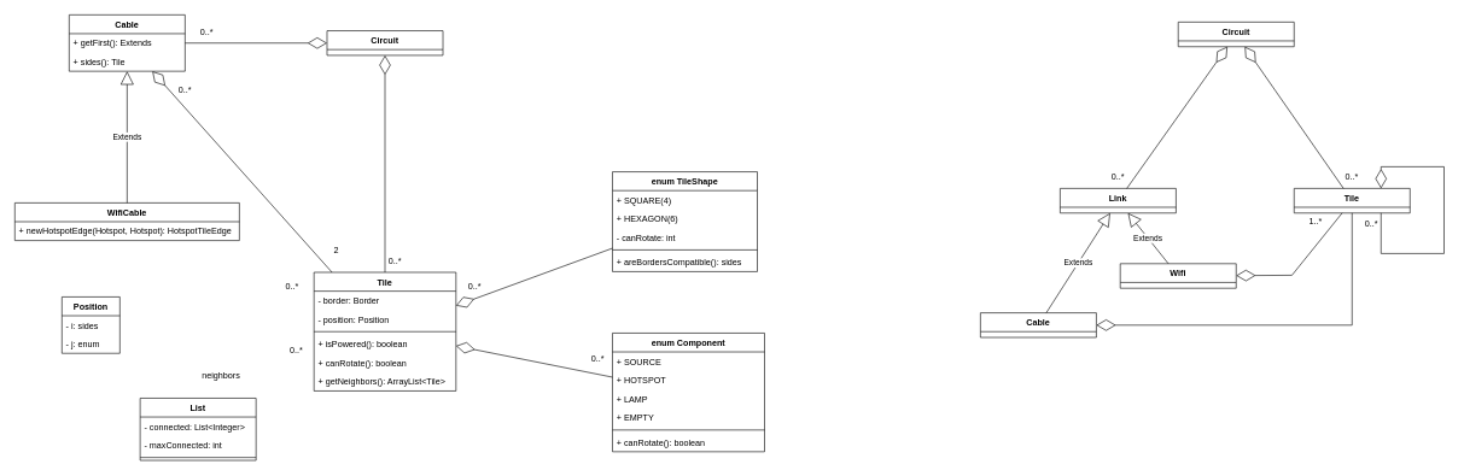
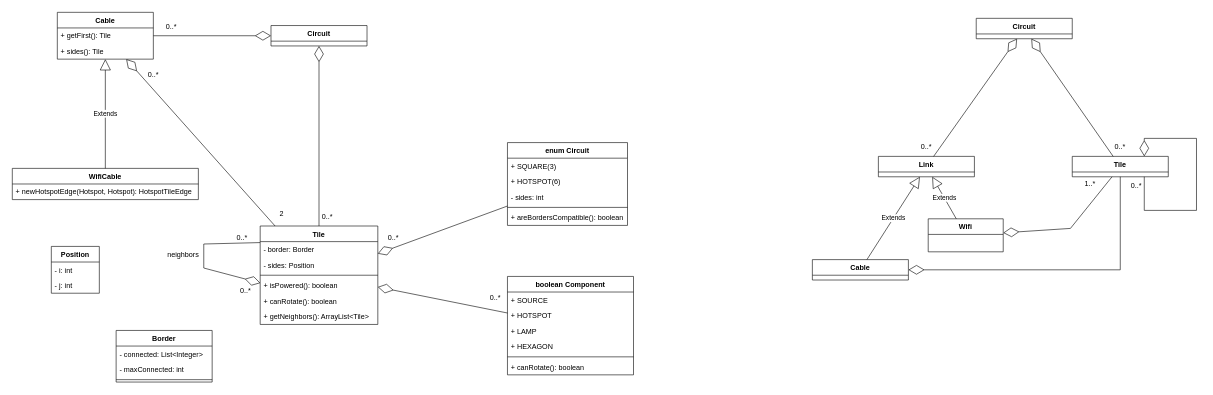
  <mxCell id="0" />
  <mxCell id="1" parent="0" />
  <mxCell id="2" value="WifiCable" style="swimlane;fontStyle=1;align=center;verticalAlign=top;childLayout=stackLayout;horizontal=1;startSize=26;horizontalStack=0;resizeParent=1;resizeParentMax=0;resizeLast=0;collapsible=1;marginBottom=0;fontColor=#000000;" parent="1" vertex="1"><mxGeometry x="20" y="280" width="310" height="52" as="geometry" /></mxCell>
  <mxCell id="3" value="+ newHotspotEdge(Hotspot, Hotspot): HotspotTileEdge" style="text;strokeColor=none;fillColor=none;align=left;verticalAlign=top;spacingLeft=4;spacingRight=4;overflow=hidden;rotatable=0;points=[[0,0.5],[1,0.5]];portConstraint=eastwest;fontColor=#000000;" parent="2" vertex="1"><mxGeometry y="26" width="310" height="26" as="geometry" /></mxCell>
- <mxCell id="4" value="enum Component" style="swimlane;fontStyle=1;align=center;verticalAlign=top;childLayout=stackLayout;horizontal=1;startSize=26;horizontalStack=0;resizeParent=1;resizeParentMax=0;resizeLast=0;collapsible=1;marginBottom=0;" parent="1" vertex="1"><mxGeometry x="845" y="460" width="210" height="164" as="geometry"><mxRectangle x="70" y="40" width="110" height="40" as="alternateBounds" /></mxGeometry></mxCell>
+ <mxCell id="4" value="boolean Component" style="swimlane;fontStyle=1;align=center;verticalAlign=top;childLayout=stackLayout;horizontal=1;startSize=26;horizontalStack=0;resizeParent=1;resizeParentMax=0;resizeLast=0;collapsible=1;marginBottom=0;" parent="1" vertex="1"><mxGeometry x="845" y="460" width="210" height="164" as="geometry"><mxRectangle x="70" y="40" width="110" height="40" as="alternateBounds" /></mxGeometry></mxCell>
  <mxCell id="5" value="+ SOURCE" style="text;strokeColor=none;fillColor=none;align=left;verticalAlign=top;spacingLeft=4;spacingRight=4;overflow=hidden;rotatable=0;points=[[0,0.5],[1,0.5]];portConstraint=eastwest;fontStyle=0" parent="4" vertex="1"><mxGeometry y="26" width="210" height="26" as="geometry" /></mxCell>
  <mxCell id="6" value="+ HOTSPOT" style="text;strokeColor=none;fillColor=none;align=left;verticalAlign=top;spacingLeft=4;spacingRight=4;overflow=hidden;rotatable=0;points=[[0,0.5],[1,0.5]];portConstraint=eastwest;fontStyle=0" parent="4" vertex="1"><mxGeometry y="52" width="210" height="26" as="geometry" /></mxCell>
  <mxCell id="7" value="+ LAMP" style="text;strokeColor=none;fillColor=none;align=left;verticalAlign=top;spacingLeft=4;spacingRight=4;overflow=hidden;rotatable=0;points=[[0,0.5],[1,0.5]];portConstraint=eastwest;fontStyle=0" parent="4" vertex="1"><mxGeometry y="78" width="210" height="26" as="geometry" /></mxCell>
- <mxCell id="8" value="+ EMPTY" style="text;strokeColor=none;fillColor=none;align=left;verticalAlign=top;spacingLeft=4;spacingRight=4;overflow=hidden;rotatable=0;points=[[0,0.5],[1,0.5]];portConstraint=eastwest;fontStyle=0" parent="4" vertex="1"><mxGeometry y="104" width="210" height="26" as="geometry" /></mxCell>
+ <mxCell id="8" value="+ HEXAGON" style="text;strokeColor=none;fillColor=none;align=left;verticalAlign=top;spacingLeft=4;spacingRight=4;overflow=hidden;rotatable=0;points=[[0,0.5],[1,0.5]];portConstraint=eastwest;fontStyle=0" parent="4" vertex="1"><mxGeometry y="104" width="210" height="26" as="geometry" /></mxCell>
  <mxCell id="9" value="" style="line;strokeWidth=1;fillColor=none;align=left;verticalAlign=middle;spacingTop=-1;spacingLeft=3;spacingRight=3;rotatable=0;labelPosition=right;points=[];portConstraint=eastwest;strokeColor=inherit;" parent="4" vertex="1"><mxGeometry y="130" width="210" height="8" as="geometry" /></mxCell>
  <mxCell id="10" value="+ canRotate(): boolean" style="text;strokeColor=none;fillColor=none;align=left;verticalAlign=top;spacingLeft=4;spacingRight=4;overflow=hidden;rotatable=0;points=[[0,0.5],[1,0.5]];portConstraint=eastwest;" parent="4" vertex="1"><mxGeometry y="138" width="210" height="26" as="geometry" /></mxCell>
  <mxCell id="11" value="Tile" style="swimlane;fontStyle=1;align=center;verticalAlign=top;childLayout=stackLayout;horizontal=1;startSize=26;horizontalStack=0;resizeParent=1;resizeParentMax=0;resizeLast=0;collapsible=1;marginBottom=0;" parent="1" vertex="1"><mxGeometry x="433" y="376" width="196" height="164" as="geometry" /></mxCell>
  <mxCell id="12" value="- border: Border" style="text;strokeColor=none;fillColor=none;align=left;verticalAlign=top;spacingLeft=4;spacingRight=4;overflow=hidden;rotatable=0;points=[[0,0.5],[1,0.5]];portConstraint=eastwest;" parent="11" vertex="1"><mxGeometry y="26" width="196" height="26" as="geometry" /></mxCell>
- <mxCell id="13" value="- position: Position" style="text;strokeColor=none;fillColor=none;align=left;verticalAlign=top;spacingLeft=4;spacingRight=4;overflow=hidden;rotatable=0;points=[[0,0.5],[1,0.5]];portConstraint=eastwest;" parent="11" vertex="1"><mxGeometry y="52" width="196" height="26" as="geometry" /></mxCell>
+ <mxCell id="13" value="- sides: Position" style="text;strokeColor=none;fillColor=none;align=left;verticalAlign=top;spacingLeft=4;spacingRight=4;overflow=hidden;rotatable=0;points=[[0,0.5],[1,0.5]];portConstraint=eastwest;" parent="11" vertex="1"><mxGeometry y="52" width="196" height="26" as="geometry" /></mxCell>
  <mxCell id="14" value="" style="line;strokeWidth=1;fillColor=none;align=left;verticalAlign=middle;spacingTop=-1;spacingLeft=3;spacingRight=3;rotatable=0;labelPosition=right;points=[];portConstraint=eastwest;strokeColor=inherit;" parent="11" vertex="1"><mxGeometry y="78" width="196" height="8" as="geometry" /></mxCell>
  <mxCell id="15" value="+ isPowered(): boolean" style="text;strokeColor=none;fillColor=none;align=left;verticalAlign=top;spacingLeft=4;spacingRight=4;overflow=hidden;rotatable=0;points=[[0,0.5],[1,0.5]];portConstraint=eastwest;" parent="11" vertex="1"><mxGeometry y="86" width="196" height="26" as="geometry" /></mxCell>
  <mxCell id="16" value="+ canRotate(): boolean" style="text;strokeColor=none;fillColor=none;align=left;verticalAlign=top;spacingLeft=4;spacingRight=4;overflow=hidden;rotatable=0;points=[[0,0.5],[1,0.5]];portConstraint=eastwest;" parent="11" vertex="1"><mxGeometry y="112" width="196" height="26" as="geometry" /></mxCell>
+ <mxCell id="17" value="" style="endArrow=diamondThin;endFill=0;endSize=24;html=1;rounded=0;exitX=-0.001;exitY=0.062;exitDx=0;exitDy=0;exitPerimeter=0;entryX=0.002;entryY=0.346;entryDx=0;entryDy=0;entryPerimeter=0;" parent="11" source="12" target="15" edge="1"><mxGeometry width="160" relative="1" as="geometry"><mxPoint x="10" y="15" as="sourcePoint" /><mxPoint x="-54" y="110" as="targetPoint" /><Array as="points"><mxPoint x="-94" y="30" /><mxPoint x="-94" y="70" /></Array></mxGeometry></mxCell>
  <mxCell id="18" value="+ getNeighbors(): ArrayList&lt;Tile&gt;" style="text;strokeColor=none;fillColor=none;align=left;verticalAlign=top;spacingLeft=4;spacingRight=4;overflow=hidden;rotatable=0;points=[[0,0.5],[1,0.5]];portConstraint=eastwest;fontStyle=0" parent="11" vertex="1"><mxGeometry y="138" width="196" height="26" as="geometry" /></mxCell>
  <mxCell id="19" value="Cable" style="swimlane;fontStyle=1;align=center;verticalAlign=top;childLayout=stackLayout;horizontal=1;startSize=26;horizontalStack=0;resizeParent=1;resizeParentMax=0;resizeLast=0;collapsible=1;marginBottom=0;" parent="1" vertex="1"><mxGeometry x="95" y="20" width="160" height="78" as="geometry" /></mxCell>
- <mxCell id="20" value="+ getFirst(): Extends" style="text;strokeColor=none;fillColor=none;align=left;verticalAlign=top;spacingLeft=4;spacingRight=4;overflow=hidden;rotatable=0;points=[[0,0.5],[1,0.5]];portConstraint=eastwest;fontStyle=0" parent="19" vertex="1"><mxGeometry y="26" width="160" height="26" as="geometry" /></mxCell>
+ <mxCell id="20" value="+ getFirst(): Tile" style="text;strokeColor=none;fillColor=none;align=left;verticalAlign=top;spacingLeft=4;spacingRight=4;overflow=hidden;rotatable=0;points=[[0,0.5],[1,0.5]];portConstraint=eastwest;fontStyle=0" parent="19" vertex="1"><mxGeometry y="26" width="160" height="26" as="geometry" /></mxCell>
  <mxCell id="21" value="+ sides(): Tile" style="text;strokeColor=none;fillColor=none;align=left;verticalAlign=top;spacingLeft=4;spacingRight=4;overflow=hidden;rotatable=0;points=[[0,0.5],[1,0.5]];portConstraint=eastwest;fontStyle=0" parent="19" vertex="1"><mxGeometry y="52" width="160" height="26" as="geometry" /></mxCell>
  <mxCell id="22" value="Extends" style="endArrow=block;endSize=16;endFill=0;html=1;rounded=0;" parent="1" source="2" target="19" edge="1"><mxGeometry width="160" relative="1" as="geometry"><mxPoint x="205" y="-170" as="sourcePoint" /><mxPoint x="181" y="-236" as="targetPoint" /></mxGeometry></mxCell>
  <mxCell id="23" value="Circuit" style="swimlane;fontStyle=1;align=center;verticalAlign=top;childLayout=stackLayout;horizontal=1;startSize=26;horizontalStack=0;resizeParent=1;resizeParentMax=0;resizeLast=0;collapsible=1;marginBottom=0;fontColor=#000000;" parent="1" vertex="1"><mxGeometry x="451" y="42" width="160" height="34" as="geometry" /></mxCell>
  <mxCell id="24" value="Position" style="swimlane;fontStyle=1;align=center;verticalAlign=top;childLayout=stackLayout;horizontal=1;startSize=26;horizontalStack=0;resizeParent=1;resizeParentMax=0;resizeLast=0;collapsible=1;marginBottom=0;" parent="1" vertex="1"><mxGeometry x="85" y="410" width="80" height="78" as="geometry" /></mxCell>
- <mxCell id="25" value="- i: sides" style="text;strokeColor=none;fillColor=none;align=left;verticalAlign=top;spacingLeft=4;spacingRight=4;overflow=hidden;rotatable=0;points=[[0,0.5],[1,0.5]];portConstraint=eastwest;" parent="24" vertex="1"><mxGeometry y="26" width="80" height="26" as="geometry" /></mxCell>
- <mxCell id="26" value="- j: enum" style="text;strokeColor=none;fillColor=none;align=left;verticalAlign=top;spacingLeft=4;spacingRight=4;overflow=hidden;rotatable=0;points=[[0,0.5],[1,0.5]];portConstraint=eastwest;" parent="24" vertex="1"><mxGeometry y="52" width="80" height="26" as="geometry" /></mxCell>
- <mxCell id="27" value="enum TileShape" style="swimlane;fontStyle=1;align=center;verticalAlign=top;childLayout=stackLayout;horizontal=1;startSize=26;horizontalStack=0;resizeParent=1;resizeParentMax=0;resizeLast=0;collapsible=1;marginBottom=0;" parent="1" vertex="1"><mxGeometry x="845" y="237" width="200" height="138" as="geometry" /></mxCell>
- <mxCell id="28" value="+ SQUARE(4)" style="text;strokeColor=none;fillColor=none;align=left;verticalAlign=top;spacingLeft=4;spacingRight=4;overflow=hidden;rotatable=0;points=[[0,0.5],[1,0.5]];portConstraint=eastwest;" parent="27" vertex="1"><mxGeometry y="26" width="200" height="26" as="geometry" /></mxCell>
- <mxCell id="29" value="+ HEXAGON(6)" style="text;strokeColor=none;fillColor=none;align=left;verticalAlign=top;spacingLeft=4;spacingRight=4;overflow=hidden;rotatable=0;points=[[0,0.5],[1,0.5]];portConstraint=eastwest;" parent="27" vertex="1"><mxGeometry y="52" width="200" height="26" as="geometry" /></mxCell>
- <mxCell id="30" value="- canRotate: int" style="text;strokeColor=none;fillColor=none;align=left;verticalAlign=top;spacingLeft=4;spacingRight=4;overflow=hidden;rotatable=0;points=[[0,0.5],[1,0.5]];portConstraint=eastwest;" parent="27" vertex="1"><mxGeometry y="78" width="200" height="26" as="geometry" /></mxCell>
+ <mxCell id="25" value="- i: int" style="text;strokeColor=none;fillColor=none;align=left;verticalAlign=top;spacingLeft=4;spacingRight=4;overflow=hidden;rotatable=0;points=[[0,0.5],[1,0.5]];portConstraint=eastwest;" parent="24" vertex="1"><mxGeometry y="26" width="80" height="26" as="geometry" /></mxCell>
+ <mxCell id="26" value="- j: int" style="text;strokeColor=none;fillColor=none;align=left;verticalAlign=top;spacingLeft=4;spacingRight=4;overflow=hidden;rotatable=0;points=[[0,0.5],[1,0.5]];portConstraint=eastwest;" parent="24" vertex="1"><mxGeometry y="52" width="80" height="26" as="geometry" /></mxCell>
+ <mxCell id="27" value="enum Circuit" style="swimlane;fontStyle=1;align=center;verticalAlign=top;childLayout=stackLayout;horizontal=1;startSize=26;horizontalStack=0;resizeParent=1;resizeParentMax=0;resizeLast=0;collapsible=1;marginBottom=0;" parent="1" vertex="1"><mxGeometry x="845" y="237" width="200" height="138" as="geometry" /></mxCell>
+ <mxCell id="28" value="+ SQUARE(3)" style="text;strokeColor=none;fillColor=none;align=left;verticalAlign=top;spacingLeft=4;spacingRight=4;overflow=hidden;rotatable=0;points=[[0,0.5],[1,0.5]];portConstraint=eastwest;" parent="27" vertex="1"><mxGeometry y="26" width="200" height="26" as="geometry" /></mxCell>
+ <mxCell id="29" value="+ HOTSPOT(6)" style="text;strokeColor=none;fillColor=none;align=left;verticalAlign=top;spacingLeft=4;spacingRight=4;overflow=hidden;rotatable=0;points=[[0,0.5],[1,0.5]];portConstraint=eastwest;" parent="27" vertex="1"><mxGeometry y="52" width="200" height="26" as="geometry" /></mxCell>
+ <mxCell id="30" value="- sides: int" style="text;strokeColor=none;fillColor=none;align=left;verticalAlign=top;spacingLeft=4;spacingRight=4;overflow=hidden;rotatable=0;points=[[0,0.5],[1,0.5]];portConstraint=eastwest;" parent="27" vertex="1"><mxGeometry y="78" width="200" height="26" as="geometry" /></mxCell>
  <mxCell id="31" value="" style="line;strokeWidth=1;fillColor=none;align=left;verticalAlign=middle;spacingTop=-1;spacingLeft=3;spacingRight=3;rotatable=0;labelPosition=right;points=[];portConstraint=eastwest;strokeColor=inherit;" parent="27" vertex="1"><mxGeometry y="104" width="200" height="8" as="geometry" /></mxCell>
- <mxCell id="32" value="+ areBordersCompatible(): sides" style="text;strokeColor=none;fillColor=none;align=left;verticalAlign=top;spacingLeft=4;spacingRight=4;overflow=hidden;rotatable=0;points=[[0,0.5],[1,0.5]];portConstraint=eastwest;" parent="27" vertex="1"><mxGeometry y="112" width="200" height="26" as="geometry" /></mxCell>
+ <mxCell id="32" value="+ areBordersCompatible(): boolean" style="text;strokeColor=none;fillColor=none;align=left;verticalAlign=top;spacingLeft=4;spacingRight=4;overflow=hidden;rotatable=0;points=[[0,0.5],[1,0.5]];portConstraint=eastwest;" parent="27" vertex="1"><mxGeometry y="112" width="200" height="26" as="geometry" /></mxCell>
  <mxCell id="33" value="" style="endArrow=diamondThin;endFill=0;endSize=24;html=1;rounded=0;" parent="1" source="11" target="23" edge="1"><mxGeometry width="160" relative="1" as="geometry"><mxPoint x="325" y="190" as="sourcePoint" /><mxPoint x="485" y="190" as="targetPoint" /></mxGeometry></mxCell>
  <mxCell id="34" value="0..*" style="text;html=1;strokeColor=none;fillColor=none;align=center;verticalAlign=middle;whiteSpace=wrap;rounded=0;" parent="1" vertex="1"><mxGeometry x="515" y="346" width="60" height="30" as="geometry" /></mxCell>
  <mxCell id="35" value="" style="endArrow=diamondThin;endFill=0;endSize=24;html=1;rounded=0;" parent="1" source="19" target="23" edge="1"><mxGeometry width="160" relative="1" as="geometry"><mxPoint x="606" y="390" as="sourcePoint" /><mxPoint x="643" y="84" as="targetPoint" /></mxGeometry></mxCell>
  <mxCell id="36" value="0..*" style="text;html=1;strokeColor=none;fillColor=none;align=center;verticalAlign=middle;whiteSpace=wrap;rounded=0;" parent="1" vertex="1"><mxGeometry x="255" y="30" width="60" height="30" as="geometry" /></mxCell>
  <mxCell id="37" value="" style="endArrow=diamondThin;endFill=0;endSize=24;html=1;rounded=0;" parent="1" source="4" target="11" edge="1"><mxGeometry width="160" relative="1" as="geometry"><mxPoint x="559" y="360" as="sourcePoint" /><mxPoint x="640" y="84" as="targetPoint" /></mxGeometry></mxCell>
  <mxCell id="38" value="" style="endArrow=diamondThin;endFill=0;endSize=24;html=1;rounded=0;" parent="1" source="27" target="11" edge="1"><mxGeometry width="160" relative="1" as="geometry"><mxPoint x="301" y="330" as="sourcePoint" /><mxPoint x="437" y="388" as="targetPoint" /></mxGeometry></mxCell>
  <mxCell id="39" value="0..*" style="text;html=1;strokeColor=none;fillColor=none;align=center;verticalAlign=middle;whiteSpace=wrap;rounded=0;" parent="1" vertex="1"><mxGeometry x="625" y="380" width="60" height="30" as="geometry" /></mxCell>
  <mxCell id="40" value="" style="endArrow=diamondThin;endFill=0;endSize=24;html=1;rounded=0;" parent="1" source="11" target="19" edge="1"><mxGeometry width="160" relative="1" as="geometry"><mxPoint x="225" y="210" as="sourcePoint" /><mxPoint x="415" y="250" as="targetPoint" /></mxGeometry></mxCell>
  <mxCell id="41" value="0..*" style="text;html=1;strokeColor=none;fillColor=none;align=center;verticalAlign=middle;whiteSpace=wrap;rounded=0;" parent="1" vertex="1"><mxGeometry x="225" y="110" width="60" height="30" as="geometry" /></mxCell>
- <mxCell id="42" value="2" style="text;html=1;strokeColor=none;fillColor=none;align=center;verticalAlign=middle;whiteSpace=wrap;rounded=0;" parent="1" vertex="1"><mxGeometry x="434" y="330" width="60" height="30" as="geometry" /></mxCell>
+ <mxCell id="42" value="2" style="text;html=1;strokeColor=none;fillColor=none;align=center;verticalAlign=middle;whiteSpace=wrap;rounded=0;" parent="1" vertex="1"><mxGeometry x="439" y="340" width="60" height="30" as="geometry" /></mxCell>
  <mxCell id="43" value="0..*" style="text;html=1;strokeColor=none;fillColor=none;align=center;verticalAlign=middle;whiteSpace=wrap;rounded=0;" parent="1" vertex="1"><mxGeometry x="373" y="380" width="60" height="30" as="geometry" /></mxCell>
  <mxCell id="44" value="0..*" style="text;html=1;strokeColor=none;fillColor=none;align=center;verticalAlign=middle;whiteSpace=wrap;rounded=0;" parent="1" vertex="1"><mxGeometry x="379" y="470" width="60" height="28" as="geometry" /></mxCell>
- <mxCell id="45" value="neighbors" style="text;html=1;strokeColor=none;fillColor=none;align=center;verticalAlign=middle;whiteSpace=wrap;rounded=0;" parent="1" vertex="1"><mxGeometry x="275" y="505" width="60" height="28" as="geometry" /></mxCell>
+ <mxCell id="45" value="neighbors" style="text;html=1;strokeColor=none;fillColor=none;align=center;verticalAlign=middle;whiteSpace=wrap;rounded=0;" parent="1" vertex="1"><mxGeometry x="275" y="410" width="60" height="28" as="geometry" /></mxCell>
  <mxCell id="46" value="0..*" style="text;html=1;strokeColor=none;fillColor=none;align=center;verticalAlign=middle;whiteSpace=wrap;rounded=0;" parent="1" vertex="1"><mxGeometry x="795" y="480" width="60" height="30" as="geometry" /></mxCell>
- <mxCell id="47" value="List" style="swimlane;fontStyle=1;align=center;verticalAlign=top;childLayout=stackLayout;horizontal=1;startSize=26;horizontalStack=0;resizeParent=1;resizeParentMax=0;resizeLast=0;collapsible=1;marginBottom=0;" parent="1" vertex="1"><mxGeometry x="193" y="550" width="160" height="86" as="geometry" /></mxCell>
+ <mxCell id="47" value="Border" style="swimlane;fontStyle=1;align=center;verticalAlign=top;childLayout=stackLayout;horizontal=1;startSize=26;horizontalStack=0;resizeParent=1;resizeParentMax=0;resizeLast=0;collapsible=1;marginBottom=0;" parent="1" vertex="1"><mxGeometry x="193" y="550" width="160" height="86" as="geometry" /></mxCell>
  <mxCell id="48" value="- connected: List&lt;Integer&gt;" style="text;strokeColor=none;fillColor=none;align=left;verticalAlign=top;spacingLeft=4;spacingRight=4;overflow=hidden;rotatable=0;points=[[0,0.5],[1,0.5]];portConstraint=eastwest;" parent="47" vertex="1"><mxGeometry y="26" width="160" height="26" as="geometry" /></mxCell>
  <mxCell id="49" value="- maxConnected: int" style="text;strokeColor=none;fillColor=none;align=left;verticalAlign=top;spacingLeft=4;spacingRight=4;overflow=hidden;rotatable=0;points=[[0,0.5],[1,0.5]];portConstraint=eastwest;" parent="47" vertex="1"><mxGeometry y="52" width="160" height="26" as="geometry" /></mxCell>
  <mxCell id="50" value="" style="line;strokeWidth=1;fillColor=none;align=left;verticalAlign=middle;spacingTop=-1;spacingLeft=3;spacingRight=3;rotatable=0;labelPosition=right;points=[];portConstraint=eastwest;strokeColor=inherit;" parent="47" vertex="1"><mxGeometry y="78" width="160" height="8" as="geometry" /></mxCell>
  <mxCell id="51" value="Circuit" style="swimlane;fontStyle=1;align=center;verticalAlign=top;childLayout=stackLayout;horizontal=1;startSize=26;horizontalStack=0;resizeParent=1;resizeParentMax=0;resizeLast=0;collapsible=1;marginBottom=0;fontColor=#000000;" vertex="1" parent="1"><mxGeometry x="1626" y="30" width="160" height="34" as="geometry" /></mxCell>
  <mxCell id="52" value="Link" style="swimlane;fontStyle=1;align=center;verticalAlign=top;childLayout=stackLayout;horizontal=1;startSize=26;horizontalStack=0;resizeParent=1;resizeParentMax=0;resizeLast=0;collapsible=1;marginBottom=0;fontColor=#000000;" vertex="1" parent="1"><mxGeometry x="1463" y="260" width="160" height="34" as="geometry" /></mxCell>
  <mxCell id="53" value="Tile" style="swimlane;fontStyle=1;align=center;verticalAlign=top;childLayout=stackLayout;horizontal=1;startSize=26;horizontalStack=0;resizeParent=1;resizeParentMax=0;resizeLast=0;collapsible=1;marginBottom=0;fontColor=#000000;" vertex="1" parent="1"><mxGeometry x="1786" y="260" width="160" height="34" as="geometry" /></mxCell>
  <mxCell id="54" value="0..*" style="text;html=1;strokeColor=none;fillColor=none;align=center;verticalAlign=middle;whiteSpace=wrap;rounded=0;" vertex="1" parent="1"><mxGeometry x="1513" y="230" width="60" height="30" as="geometry" /></mxCell>
  <mxCell id="55" value="" style="endArrow=diamondThin;endFill=0;endSize=24;html=1;rounded=0;" edge="1" parent="1"><mxGeometry width="160" relative="1" as="geometry"><mxPoint x="1555.048" y="260" as="sourcePoint" /><mxPoint x="1693.952" y="64" as="targetPoint" /></mxGeometry></mxCell>
  <mxCell id="56" value="" style="endArrow=diamondThin;endFill=0;endSize=24;html=1;rounded=0;" edge="1" parent="1" source="53" target="51"><mxGeometry width="160" relative="1" as="geometry"><mxPoint x="1565.048" y="270" as="sourcePoint" /><mxPoint x="1703.952" y="74" as="targetPoint" /></mxGeometry></mxCell>
  <mxCell id="57" value="0..*" style="text;html=1;strokeColor=none;fillColor=none;align=center;verticalAlign=middle;whiteSpace=wrap;rounded=0;" vertex="1" parent="1"><mxGeometry x="1836" y="230" width="60" height="30" as="geometry" /></mxCell>
  <mxCell id="58" value="1..*" style="text;html=1;strokeColor=none;fillColor=none;align=center;verticalAlign=middle;whiteSpace=wrap;rounded=0;" vertex="1" parent="1"><mxGeometry x="1786" y="291" width="60" height="30" as="geometry" /></mxCell>
  <mxCell id="59" value="" style="endArrow=diamondThin;endFill=0;endSize=24;html=1;rounded=0;entryX=0.75;entryY=0;entryDx=0;entryDy=0;exitX=0.75;exitY=1;exitDx=0;exitDy=0;" edge="1" parent="1" source="53" target="53"><mxGeometry width="160" relative="1" as="geometry"><mxPoint x="2033" y="420" as="sourcePoint" /><mxPoint x="2013" y="90" as="targetPoint" /><Array as="points"><mxPoint x="1906" y="350" /><mxPoint x="1993" y="350" /><mxPoint x="1993" y="230" /><mxPoint x="1906" y="230" /></Array></mxGeometry></mxCell>
  <mxCell id="60" value="0..*" style="text;html=1;strokeColor=none;fillColor=none;align=center;verticalAlign=middle;whiteSpace=wrap;rounded=0;" vertex="1" parent="1"><mxGeometry x="1863" y="294" width="60" height="30" as="geometry" /></mxCell>
  <mxCell id="61" value="Cable" style="swimlane;fontStyle=1;align=center;verticalAlign=top;childLayout=stackLayout;horizontal=1;startSize=26;horizontalStack=0;resizeParent=1;resizeParentMax=0;resizeLast=0;collapsible=1;marginBottom=0;fontColor=#000000;" vertex="1" parent="1"><mxGeometry x="1353" y="432" width="160" height="34" as="geometry" /></mxCell>
- <mxCell id="62" value="Wifi" style="swimlane;fontStyle=1;align=center;verticalAlign=top;childLayout=stackLayout;horizontal=1;startSize=26;horizontalStack=0;resizeParent=1;resizeParentMax=0;resizeLast=0;collapsible=1;marginBottom=0;fontColor=#000000;" vertex="1" parent="1"><mxGeometry x="1546" y="364" width="160" height="34" as="geometry" /></mxCell>
+ <mxCell id="62" value="Wifi" style="swimlane;fontStyle=1;align=center;verticalAlign=top;childLayout=stackLayout;horizontal=1;startSize=26;horizontalStack=0;resizeParent=1;resizeParentMax=0;resizeLast=0;collapsible=1;marginBottom=0;fontColor=#000000;" vertex="1" parent="1"><mxGeometry x="1546" y="364" width="125" height="55" as="geometry" /></mxCell>
  <mxCell id="63" value="Extends" style="endArrow=block;endSize=16;endFill=0;html=1;rounded=0;" edge="1" parent="1" source="61" target="52"><mxGeometry width="160" relative="1" as="geometry"><mxPoint x="1253" y="438" as="sourcePoint" /><mxPoint x="1253" y="256" as="targetPoint" /></mxGeometry></mxCell>
  <mxCell id="64" value="Extends" style="endArrow=block;endSize=16;endFill=0;html=1;rounded=0;" edge="1" parent="1" source="62" target="52"><mxGeometry width="160" relative="1" as="geometry"><mxPoint x="1743" y="528" as="sourcePoint" /><mxPoint x="1743" y="346" as="targetPoint" /></mxGeometry></mxCell>
  <mxCell id="65" value="" style="endArrow=diamondThin;endFill=0;endSize=24;html=1;rounded=0;" edge="1" parent="1" source="53" target="62"><mxGeometry width="160" relative="1" as="geometry"><mxPoint x="1864.174" y="270" as="sourcePoint" /><mxPoint x="1727.826" y="74" as="targetPoint" /><Array as="points"><mxPoint x="1783" y="380" /></Array></mxGeometry></mxCell>
  <mxCell id="66" value="" style="endArrow=diamondThin;endFill=0;endSize=24;html=1;rounded=0;" edge="1" parent="1" source="53" target="61"><mxGeometry width="160" relative="1" as="geometry"><mxPoint x="1862.301" y="304" as="sourcePoint" /><mxPoint x="1716" y="390.49" as="targetPoint" /><Array as="points"><mxPoint x="1866" y="449" /></Array></mxGeometry></mxCell>
